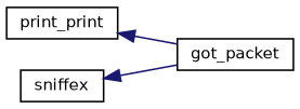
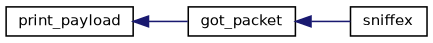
  digraph {
    rankdir=LR
    node [color=black fillcolor=white fontname=Helvetica fontsize=10 shape=record style=filled]
    edge [color=midnightblue dir=back fontname=Helvetica fontsize=10 labelfontname=Helvetica labelfontsize=10 style=solid]
-   n1 [height=0.2 label=print_print width=0.4]
+   n1 [height=0.2 label=print_payload width=0.4]
    n2 [height=0.2 label=got_packet width=0.4]
    n3 [height=0.2 label=sniffex width=0.4]
    n1 -> n2
-   n3 -> n2
+   n2 -> n3
  }
